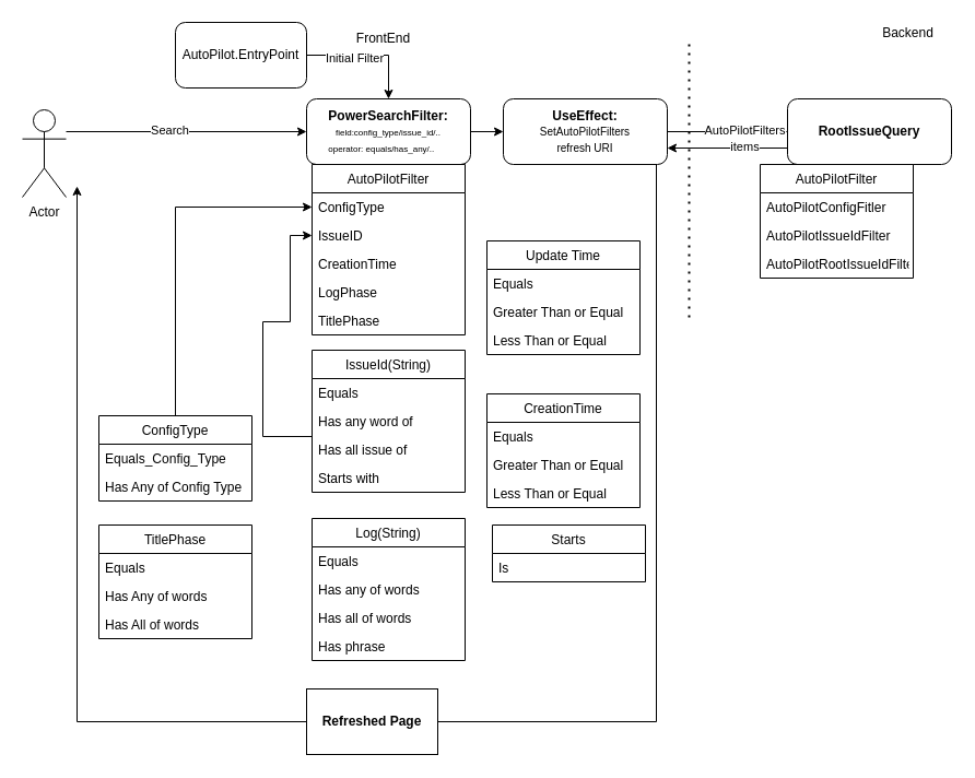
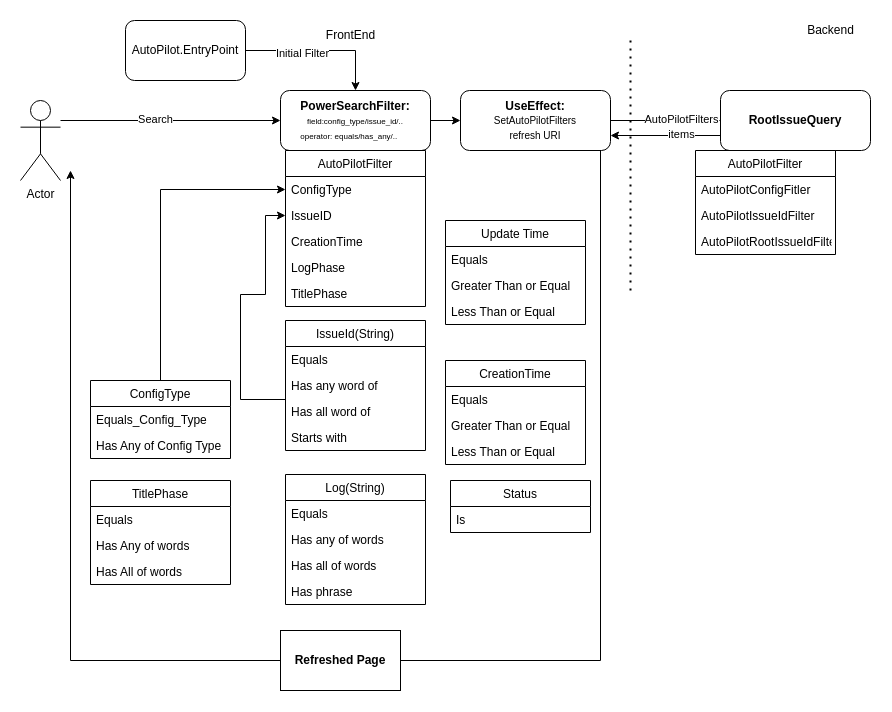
  <mxCell id="0" />
  <mxCell id="1" parent="0" />
  <mxCell id="2" value="" style="edgeStyle=orthogonalEdgeStyle;rounded=0;orthogonalLoop=1;jettySize=auto;html=1;entryX=0;entryY=0.5;entryDx=0;entryDy=0;" parent="1" source="4" target="6" edge="1"><mxGeometry relative="1" as="geometry"><mxPoint x="120" y="140" as="targetPoint" /><Array as="points"><mxPoint x="140" y="120" /><mxPoint x="140" y="120" /></Array></mxGeometry></mxCell>
  <mxCell id="3" value="Search" style="edgeLabel;html=1;align=center;verticalAlign=middle;resizable=0;points=[];" parent="2" vertex="1" connectable="0"><mxGeometry x="-0.145" y="2" relative="1" as="geometry"><mxPoint as="offset" /></mxGeometry></mxCell>
  <mxCell id="4" value="Actor" style="shape=umlActor;verticalLabelPosition=bottom;verticalAlign=top;html=1;outlineConnect=0;" parent="1" vertex="1"><mxGeometry y="100" width="40" height="80" as="geometry" x="20" /></mxCell>
  <mxCell id="5" value="" style="edgeStyle=orthogonalEdgeStyle;rounded=0;orthogonalLoop=1;jettySize=auto;html=1;" parent="1" source="6" target="9" edge="1"><mxGeometry relative="1" as="geometry" /></mxCell>
  <mxCell id="6" value="&lt;b&gt;PowerSearchFilter:&lt;br&gt;&lt;/b&gt;&lt;font style=&quot;text-align: left ; font-size: 8px&quot;&gt;field:config_type&lt;/font&gt;&lt;font&gt;&lt;span style=&quot;font-size: 8px&quot;&gt;/issue_id/..&lt;/span&gt;&lt;br&gt;&lt;div style=&quot;text-align: left&quot;&gt;&lt;span style=&quot;font-size: 8px&quot;&gt;operator: equals/has_any/..&lt;/span&gt;&lt;/div&gt;&lt;/font&gt;" style="rounded=1;whiteSpace=wrap;html=1;" parent="1" vertex="1"><mxGeometry x="280" y="90" width="150" height="60" as="geometry" /></mxCell>
  <mxCell id="7" style="edgeStyle=orthogonalEdgeStyle;rounded=0;orthogonalLoop=1;jettySize=auto;html=1;exitX=1;exitY=0.5;exitDx=0;exitDy=0;entryX=0;entryY=0.5;entryDx=0;entryDy=0;" parent="1" source="9" target="11" edge="1"><mxGeometry relative="1" as="geometry" /></mxCell>
  <mxCell id="8" style="edgeStyle=orthogonalEdgeStyle;rounded=0;orthogonalLoop=1;jettySize=auto;html=1;" parent="1" source="9" edge="1"><mxGeometry relative="1" as="geometry"><mxPoint x="70" y="170" as="targetPoint" /><Array as="points"><mxPoint x="600" y="660" /><mxPoint x="70" y="660" /></Array></mxGeometry></mxCell>
  <mxCell id="9" value="&lt;b&gt;UseEffect:&lt;/b&gt;&lt;br&gt;&lt;font style=&quot;font-size: 10px&quot;&gt;SetAutoPilotFilters&lt;br&gt;refresh URI&lt;/font&gt;" style="rounded=1;whiteSpace=wrap;html=1;" parent="1" vertex="1"><mxGeometry x="460" y="90" width="150" height="60" as="geometry" /></mxCell>
  <mxCell id="10" style="edgeStyle=orthogonalEdgeStyle;rounded=0;orthogonalLoop=1;jettySize=auto;html=1;exitX=0;exitY=0.75;exitDx=0;exitDy=0;entryX=1;entryY=0.75;entryDx=0;entryDy=0;" parent="1" source="11" target="9" edge="1"><mxGeometry relative="1" as="geometry" /></mxCell>
  <mxCell id="11" value="&lt;b&gt;RootIssueQuery&lt;/b&gt;" style="rounded=1;whiteSpace=wrap;html=1;" parent="1" vertex="1"><mxGeometry x="720" y="90" width="150" height="60" as="geometry" /></mxCell>
  <mxCell id="12" value="" style="endArrow=none;dashed=1;html=1;dashPattern=1 3;strokeWidth=2;" parent="1" edge="1"><mxGeometry width="50" height="50" relative="1" as="geometry"><mxPoint x="630" y="290" as="sourcePoint" /><mxPoint x="630" y="40" as="targetPoint" /></mxGeometry></mxCell>
  <mxCell id="13" value="AutoPilotFilters" style="edgeLabel;html=1;align=center;verticalAlign=middle;resizable=0;points=[];" parent="12" vertex="1" connectable="0"><mxGeometry x="0.376" y="-3" relative="1" as="geometry"><mxPoint x="47" as="offset" /></mxGeometry></mxCell>
  <mxCell id="14" value="items&lt;br&gt;" style="edgeLabel;html=1;align=center;verticalAlign=middle;resizable=0;points=[];" parent="12" vertex="1" connectable="0"><mxGeometry x="0.255" y="-2" relative="1" as="geometry"><mxPoint x="48" as="offset" /></mxGeometry></mxCell>
  <mxCell id="15" value="AutoPilotFilter" style="swimlane;fontStyle=0;childLayout=stackLayout;horizontal=1;startSize=26;horizontalStack=0;resizeParent=1;resizeParentMax=0;resizeLast=0;collapsible=1;marginBottom=0;" parent="1" vertex="1"><mxGeometry x="695" y="150" width="140" height="104" as="geometry"><mxRectangle x="615" y="170" width="50" height="26" as="alternateBounds" /></mxGeometry></mxCell>
  <mxCell id="16" value="AutoPilotConfigFitler" style="text;strokeColor=none;fillColor=none;align=left;verticalAlign=top;spacingLeft=4;spacingRight=4;overflow=hidden;rotatable=0;points=[[0,0.5],[1,0.5]];portConstraint=eastwest;" parent="15" vertex="1"><mxGeometry y="26" width="140" height="26" as="geometry" /></mxCell>
  <mxCell id="17" value="AutoPilotIssueIdFilter" style="text;strokeColor=none;fillColor=none;align=left;verticalAlign=top;spacingLeft=4;spacingRight=4;overflow=hidden;rotatable=0;points=[[0,0.5],[1,0.5]];portConstraint=eastwest;" parent="15" vertex="1"><mxGeometry y="52" width="140" height="26" as="geometry" /></mxCell>
  <mxCell id="18" value="AutoPilotRootIssueIdFilter" style="text;strokeColor=none;fillColor=none;align=left;verticalAlign=top;spacingLeft=4;spacingRight=4;overflow=hidden;rotatable=0;points=[[0,0.5],[1,0.5]];portConstraint=eastwest;" parent="15" vertex="1"><mxGeometry y="78" width="140" height="26" as="geometry" /></mxCell>
  <mxCell id="19" value="FrontEnd" style="text;html=1;align=center;verticalAlign=middle;resizable=0;points=[];autosize=1;strokeColor=none;" parent="1" vertex="1"><mxGeometry x="320" y="25" width="60" height="20" as="geometry" /></mxCell>
  <mxCell id="20" value="Backend&lt;br&gt;" style="text;html=1;align=center;verticalAlign=middle;resizable=0;points=[];autosize=1;strokeColor=none;" parent="1" vertex="1"><mxGeometry x="800" y="20" width="60" height="20" as="geometry" /></mxCell>
  <mxCell id="21" style="edgeStyle=orthogonalEdgeStyle;rounded=0;orthogonalLoop=1;jettySize=auto;html=1;entryX=0.5;entryY=0;entryDx=0;entryDy=0;" parent="1" source="23" target="6" edge="1"><mxGeometry relative="1" as="geometry"><Array as="points"><mxPoint x="355" y="50" /></Array></mxGeometry></mxCell>
  <mxCell id="22" value="Initial Filter" style="edgeLabel;html=1;align=center;verticalAlign=middle;resizable=0;points=[];" parent="21" vertex="1" connectable="0"><mxGeometry x="-0.252" y="-2" relative="1" as="geometry"><mxPoint as="offset" /></mxGeometry></mxCell>
- <mxCell id="23" value="AutoPilot.EntryPoint" style="rounded=1;whiteSpace=wrap;html=1;" parent="1" vertex="1"><mxGeometry x="160" y="20" width="120" height="60" as="geometry" /></mxCell>
+ <mxCell id="23" value="AutoPilot.EntryPoint" style="rounded=1;whiteSpace=wrap;html=1;" parent="1" vertex="1"><mxGeometry x="125" y="20" width="120" height="60" as="geometry" /></mxCell>
  <mxCell id="24" value="AutoPilotFilter" style="swimlane;fontStyle=0;childLayout=stackLayout;horizontal=1;startSize=26;horizontalStack=0;resizeParent=1;resizeParentMax=0;resizeLast=0;collapsible=1;marginBottom=0;" parent="1" vertex="1"><mxGeometry x="285" y="150" width="140" height="156" as="geometry" /></mxCell>
  <mxCell id="25" value="ConfigType" style="text;strokeColor=none;fillColor=none;align=left;verticalAlign=top;spacingLeft=4;spacingRight=4;overflow=hidden;rotatable=0;points=[[0,0.5],[1,0.5]];portConstraint=eastwest;" parent="24" vertex="1"><mxGeometry y="26" width="140" height="26" as="geometry" /></mxCell>
  <mxCell id="26" value="IssueID" style="text;strokeColor=none;fillColor=none;align=left;verticalAlign=top;spacingLeft=4;spacingRight=4;overflow=hidden;rotatable=0;points=[[0,0.5],[1,0.5]];portConstraint=eastwest;" parent="24" vertex="1"><mxGeometry y="52" width="140" height="26" as="geometry" /></mxCell>
  <mxCell id="27" value="CreationTime" style="text;strokeColor=none;fillColor=none;align=left;verticalAlign=top;spacingLeft=4;spacingRight=4;overflow=hidden;rotatable=0;points=[[0,0.5],[1,0.5]];portConstraint=eastwest;" parent="24" vertex="1"><mxGeometry y="78" width="140" height="26" as="geometry" /></mxCell>
  <mxCell id="28" value="LogPhase" style="text;strokeColor=none;fillColor=none;align=left;verticalAlign=top;spacingLeft=4;spacingRight=4;overflow=hidden;rotatable=0;points=[[0,0.5],[1,0.5]];portConstraint=eastwest;" parent="24" vertex="1"><mxGeometry y="104" width="140" height="26" as="geometry" /></mxCell>
  <mxCell id="29" value="TitlePhase" style="text;strokeColor=none;fillColor=none;align=left;verticalAlign=top;spacingLeft=4;spacingRight=4;overflow=hidden;rotatable=0;points=[[0,0.5],[1,0.5]];portConstraint=eastwest;" parent="24" vertex="1"><mxGeometry y="130" width="140" height="26" as="geometry" /></mxCell>
  <mxCell id="30" style="edgeStyle=orthogonalEdgeStyle;rounded=0;orthogonalLoop=1;jettySize=auto;html=1;" parent="1" source="31" target="25" edge="1"><mxGeometry relative="1" as="geometry" /></mxCell>
  <mxCell id="31" value="ConfigType" style="swimlane;fontStyle=0;childLayout=stackLayout;horizontal=1;startSize=26;horizontalStack=0;resizeParent=1;resizeParentMax=0;resizeLast=0;collapsible=1;marginBottom=0;" parent="1" vertex="1"><mxGeometry x="90" y="380" width="140" height="78" as="geometry" /></mxCell>
  <mxCell id="32" value="Equals_Config_Type" style="text;strokeColor=none;fillColor=none;align=left;verticalAlign=top;spacingLeft=4;spacingRight=4;overflow=hidden;rotatable=0;points=[[0,0.5],[1,0.5]];portConstraint=eastwest;" parent="31" vertex="1"><mxGeometry y="26" width="140" height="26" as="geometry" /></mxCell>
  <mxCell id="33" value="Has Any of Config Type" style="text;strokeColor=none;fillColor=none;align=left;verticalAlign=top;spacingLeft=4;spacingRight=4;overflow=hidden;rotatable=0;points=[[0,0.5],[1,0.5]];portConstraint=eastwest;" parent="31" vertex="1"><mxGeometry y="52" width="140" height="26" as="geometry" /></mxCell>
  <mxCell id="34" style="edgeStyle=orthogonalEdgeStyle;rounded=0;orthogonalLoop=1;jettySize=auto;html=1;entryX=0;entryY=0.5;entryDx=0;entryDy=0;" parent="1" target="26" edge="1"><mxGeometry relative="1" as="geometry"><Array as="points"><mxPoint x="240" y="399" /><mxPoint x="240" y="294" /><mxPoint x="265" y="294" /><mxPoint x="265" y="215" /></Array><mxPoint x="285" y="399" as="sourcePoint" /></mxGeometry></mxCell>
  <mxCell id="35" value="CreationTime" style="swimlane;fontStyle=0;childLayout=stackLayout;horizontal=1;startSize=26;horizontalStack=0;resizeParent=1;resizeParentMax=0;resizeLast=0;collapsible=1;marginBottom=0;" parent="1" vertex="1"><mxGeometry x="445" y="360" width="140" height="104" as="geometry" /></mxCell>
  <mxCell id="36" value="Equals" style="text;strokeColor=none;fillColor=none;align=left;verticalAlign=top;spacingLeft=4;spacingRight=4;overflow=hidden;rotatable=0;points=[[0,0.5],[1,0.5]];portConstraint=eastwest;" parent="35" vertex="1"><mxGeometry y="26" width="140" height="26" as="geometry" /></mxCell>
  <mxCell id="37" value="Greater Than or Equal" style="text;strokeColor=none;fillColor=none;align=left;verticalAlign=top;spacingLeft=4;spacingRight=4;overflow=hidden;rotatable=0;points=[[0,0.5],[1,0.5]];portConstraint=eastwest;" parent="35" vertex="1"><mxGeometry y="52" width="140" height="26" as="geometry" /></mxCell>
  <mxCell id="38" value="Less Than or Equal" style="text;strokeColor=none;fillColor=none;align=left;verticalAlign=top;spacingLeft=4;spacingRight=4;overflow=hidden;rotatable=0;points=[[0,0.5],[1,0.5]];portConstraint=eastwest;" parent="35" vertex="1"><mxGeometry y="78" width="140" height="26" as="geometry" /></mxCell>
  <mxCell id="39" value="TitlePhase" style="swimlane;fontStyle=0;childLayout=stackLayout;horizontal=1;startSize=26;horizontalStack=0;resizeParent=1;resizeParentMax=0;resizeLast=0;collapsible=1;marginBottom=0;" parent="1" vertex="1"><mxGeometry x="90" y="480" width="140" height="104" as="geometry" /></mxCell>
  <mxCell id="40" value="Equals" style="text;strokeColor=none;fillColor=none;align=left;verticalAlign=top;spacingLeft=4;spacingRight=4;overflow=hidden;rotatable=0;points=[[0,0.5],[1,0.5]];portConstraint=eastwest;" parent="39" vertex="1"><mxGeometry y="26" width="140" height="26" as="geometry" /></mxCell>
  <mxCell id="41" value="Has Any of words" style="text;strokeColor=none;fillColor=none;align=left;verticalAlign=top;spacingLeft=4;spacingRight=4;overflow=hidden;rotatable=0;points=[[0,0.5],[1,0.5]];portConstraint=eastwest;" parent="39" vertex="1"><mxGeometry y="52" width="140" height="26" as="geometry" /></mxCell>
  <mxCell id="42" value="Has All of words" style="text;strokeColor=none;fillColor=none;align=left;verticalAlign=top;spacingLeft=4;spacingRight=4;overflow=hidden;rotatable=0;points=[[0,0.5],[1,0.5]];portConstraint=eastwest;" parent="39" vertex="1"><mxGeometry y="78" width="140" height="26" as="geometry" /></mxCell>
  <mxCell id="43" value="&lt;b&gt;Refreshed Page&lt;/b&gt;" style="whiteSpace=wrap;html=1;" parent="1" vertex="1"><mxGeometry x="280" y="630" width="120" height="60" as="geometry" /></mxCell>
  <mxCell id="44" value="Update Time" style="swimlane;fontStyle=0;childLayout=stackLayout;horizontal=1;startSize=26;horizontalStack=0;resizeParent=1;resizeParentMax=0;resizeLast=0;collapsible=1;marginBottom=0;" parent="1" vertex="1"><mxGeometry x="445" y="220" width="140" height="104" as="geometry" /></mxCell>
  <mxCell id="45" value="Equals" style="text;strokeColor=none;fillColor=none;align=left;verticalAlign=top;spacingLeft=4;spacingRight=4;overflow=hidden;rotatable=0;points=[[0,0.5],[1,0.5]];portConstraint=eastwest;" parent="44" vertex="1"><mxGeometry y="26" width="140" height="26" as="geometry" /></mxCell>
  <mxCell id="46" value="Greater Than or Equal" style="text;strokeColor=none;fillColor=none;align=left;verticalAlign=top;spacingLeft=4;spacingRight=4;overflow=hidden;rotatable=0;points=[[0,0.5],[1,0.5]];portConstraint=eastwest;" parent="44" vertex="1"><mxGeometry y="52" width="140" height="26" as="geometry" /></mxCell>
  <mxCell id="47" value="Less Than or Equal" style="text;strokeColor=none;fillColor=none;align=left;verticalAlign=top;spacingLeft=4;spacingRight=4;overflow=hidden;rotatable=0;points=[[0,0.5],[1,0.5]];portConstraint=eastwest;" parent="44" vertex="1"><mxGeometry y="78" width="140" height="26" as="geometry" /></mxCell>
  <mxCell id="48" value="Log(String)" style="swimlane;fontStyle=0;childLayout=stackLayout;horizontal=1;startSize=26;horizontalStack=0;resizeParent=1;resizeParentMax=0;resizeLast=0;collapsible=1;marginBottom=0;" parent="1" vertex="1"><mxGeometry x="285" y="474" width="140" height="130" as="geometry" /></mxCell>
  <mxCell id="49" value="Equals" style="text;strokeColor=none;fillColor=none;align=left;verticalAlign=top;spacingLeft=4;spacingRight=4;overflow=hidden;rotatable=0;points=[[0,0.5],[1,0.5]];portConstraint=eastwest;" parent="48" vertex="1"><mxGeometry y="26" width="140" height="26" as="geometry" /></mxCell>
  <mxCell id="50" value="Has any of words" style="text;strokeColor=none;fillColor=none;align=left;verticalAlign=top;spacingLeft=4;spacingRight=4;overflow=hidden;rotatable=0;points=[[0,0.5],[1,0.5]];portConstraint=eastwest;" parent="48" vertex="1"><mxGeometry y="52" width="140" height="26" as="geometry" /></mxCell>
  <mxCell id="51" value="Has all of words" style="text;strokeColor=none;fillColor=none;align=left;verticalAlign=top;spacingLeft=4;spacingRight=4;overflow=hidden;rotatable=0;points=[[0,0.5],[1,0.5]];portConstraint=eastwest;" parent="48" vertex="1"><mxGeometry y="78" width="140" height="26" as="geometry" /></mxCell>
  <mxCell id="52" value="Has phrase " style="text;strokeColor=none;fillColor=none;align=left;verticalAlign=top;spacingLeft=4;spacingRight=4;overflow=hidden;rotatable=0;points=[[0,0.5],[1,0.5]];portConstraint=eastwest;" parent="48" vertex="1"><mxGeometry y="104" width="140" height="26" as="geometry" /></mxCell>
  <mxCell id="53" value="IssueId(String)" style="swimlane;fontStyle=0;childLayout=stackLayout;horizontal=1;startSize=26;horizontalStack=0;resizeParent=1;resizeParentMax=0;resizeLast=0;collapsible=1;marginBottom=0;" parent="1" vertex="1"><mxGeometry x="285" y="320" width="140" height="130" as="geometry" /></mxCell>
  <mxCell id="54" value="Equals" style="text;strokeColor=none;fillColor=none;align=left;verticalAlign=top;spacingLeft=4;spacingRight=4;overflow=hidden;rotatable=0;points=[[0,0.5],[1,0.5]];portConstraint=eastwest;" parent="53" vertex="1"><mxGeometry y="26" width="140" height="26" as="geometry" /></mxCell>
  <mxCell id="55" value="Has any word of " style="text;strokeColor=none;fillColor=none;align=left;verticalAlign=top;spacingLeft=4;spacingRight=4;overflow=hidden;rotatable=0;points=[[0,0.5],[1,0.5]];portConstraint=eastwest;" parent="53" vertex="1"><mxGeometry y="52" width="140" height="26" as="geometry" /></mxCell>
- <mxCell id="56" value="Has all issue of " style="text;strokeColor=none;fillColor=none;align=left;verticalAlign=top;spacingLeft=4;spacingRight=4;overflow=hidden;rotatable=0;points=[[0,0.5],[1,0.5]];portConstraint=eastwest;" parent="53" vertex="1"><mxGeometry y="78" width="140" height="26" as="geometry" /></mxCell>
+ <mxCell id="56" value="Has all word of " style="text;strokeColor=none;fillColor=none;align=left;verticalAlign=top;spacingLeft=4;spacingRight=4;overflow=hidden;rotatable=0;points=[[0,0.5],[1,0.5]];portConstraint=eastwest;" parent="53" vertex="1"><mxGeometry y="78" width="140" height="26" as="geometry" /></mxCell>
  <mxCell id="57" value="Starts with " style="text;strokeColor=none;fillColor=none;align=left;verticalAlign=top;spacingLeft=4;spacingRight=4;overflow=hidden;rotatable=0;points=[[0,0.5],[1,0.5]];portConstraint=eastwest;" parent="53" vertex="1"><mxGeometry y="104" width="140" height="26" as="geometry" /></mxCell>
- <mxCell id="58" value="Starts" style="swimlane;fontStyle=0;childLayout=stackLayout;horizontal=1;startSize=26;horizontalStack=0;resizeParent=1;resizeParentMax=0;resizeLast=0;collapsible=1;marginBottom=0;" parent="1" vertex="1"><mxGeometry x="450" y="480" width="140" height="52" as="geometry" /></mxCell>
+ <mxCell id="58" value="Status" style="swimlane;fontStyle=0;childLayout=stackLayout;horizontal=1;startSize=26;horizontalStack=0;resizeParent=1;resizeParentMax=0;resizeLast=0;collapsible=1;marginBottom=0;" parent="1" vertex="1"><mxGeometry x="450" y="480" width="140" height="52" as="geometry" /></mxCell>
  <mxCell id="59" value="Is" style="text;strokeColor=none;fillColor=none;align=left;verticalAlign=top;spacingLeft=4;spacingRight=4;overflow=hidden;rotatable=0;points=[[0,0.5],[1,0.5]];portConstraint=eastwest;" parent="58" vertex="1"><mxGeometry y="26" width="140" height="26" as="geometry" /></mxCell>
